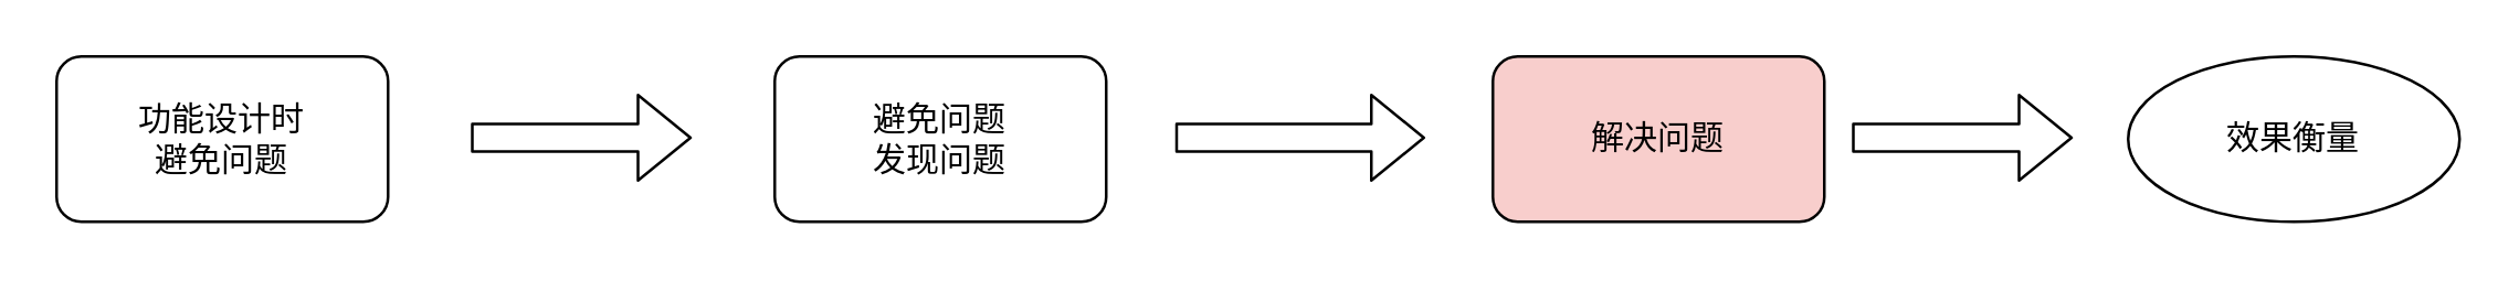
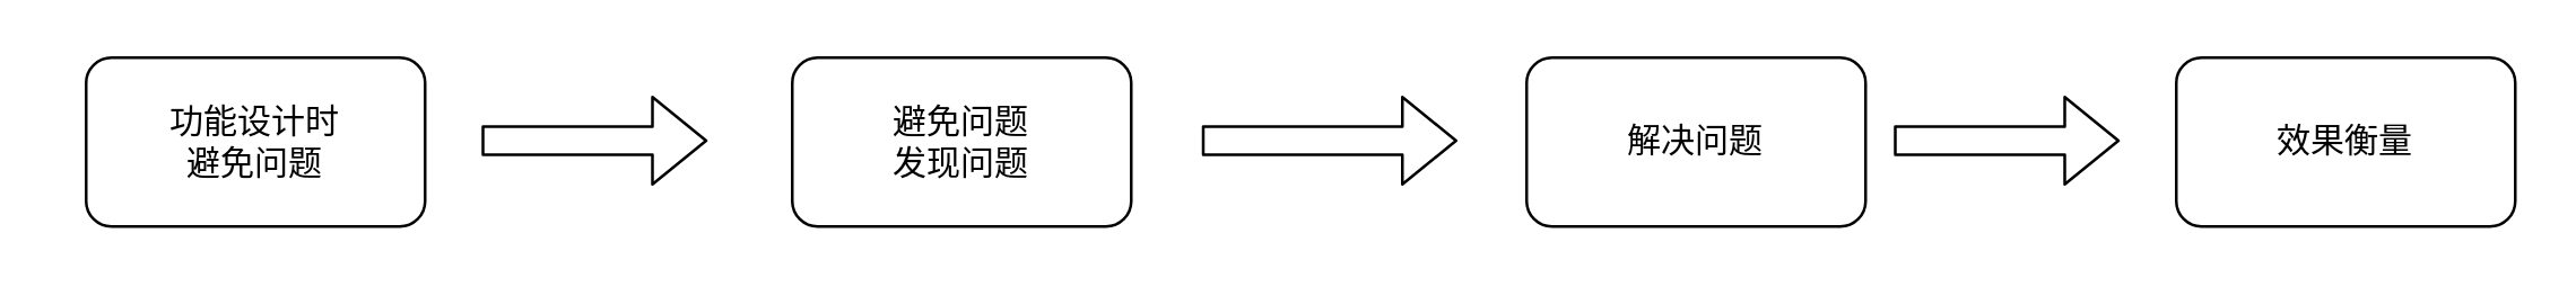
  <mxCell id="0" />
  <mxCell id="1" parent="0" />
- <mxCell id="2" value="功能设计时&lt;br&gt;避免问题" style="rounded=1;whiteSpace=wrap;html=1;" vertex="1" parent="1"><mxGeometry x="20" y="20" width="120" height="60" as="geometry" /></mxCell>
+ <mxCell id="2" value="功能设计时&lt;br&gt;避免问题" style="rounded=1;whiteSpace=wrap;html=1;" vertex="1" parent="1"><mxGeometry x="30" y="20" width="120" height="60" as="geometry" /></mxCell>
  <mxCell id="3" value="避免问题&lt;br&gt;发现问题" style="rounded=1;whiteSpace=wrap;html=1;" vertex="1" parent="1"><mxGeometry x="280" y="20" width="120" height="60" as="geometry" /></mxCell>
  <mxCell id="4" value="" style="shape=flexArrow;endArrow=classic;html=1;" edge="1" parent="1"><mxGeometry width="50" height="50" relative="1" as="geometry"><mxPoint x="170" y="49.5" as="sourcePoint" /><mxPoint x="250" y="49.5" as="targetPoint" /></mxGeometry></mxCell>
- <mxCell id="5" value="解决问题" style="rounded=1;whiteSpace=wrap;html=1;fillColor=#f8cecc;" vertex="1" parent="1"><mxGeometry x="540" y="20" width="120" height="60" as="geometry" /></mxCell>
+ <mxCell id="5" value="解决问题" style="rounded=1;whiteSpace=wrap;html=1;" vertex="1" parent="1"><mxGeometry x="540" y="20" width="120" height="60" as="geometry" /></mxCell>
  <mxCell id="6" value="" style="shape=flexArrow;endArrow=classic;html=1;" edge="1" parent="1"><mxGeometry width="50" height="50" relative="1" as="geometry"><mxPoint x="425" y="49.5" as="sourcePoint" /><mxPoint x="515.5" y="49.5" as="targetPoint" /></mxGeometry></mxCell>
  <mxCell id="7" value="" style="shape=flexArrow;endArrow=classic;html=1;" edge="1" parent="1"><mxGeometry width="50" height="50" relative="1" as="geometry"><mxPoint x="670" y="49.5" as="sourcePoint" /><mxPoint x="750" y="49.5" as="targetPoint" /></mxGeometry></mxCell>
- <mxCell id="8" value="效果衡量" style="ellipse;whiteSpace=wrap;html=1;" vertex="1" parent="1"><mxGeometry x="770" y="20" width="120" height="60" as="geometry" /></mxCell>
+ <mxCell id="8" value="效果衡量" style="rounded=1;whiteSpace=wrap;html=1;" vertex="1" parent="1"><mxGeometry x="770" y="20" width="120" height="60" as="geometry" /></mxCell>
